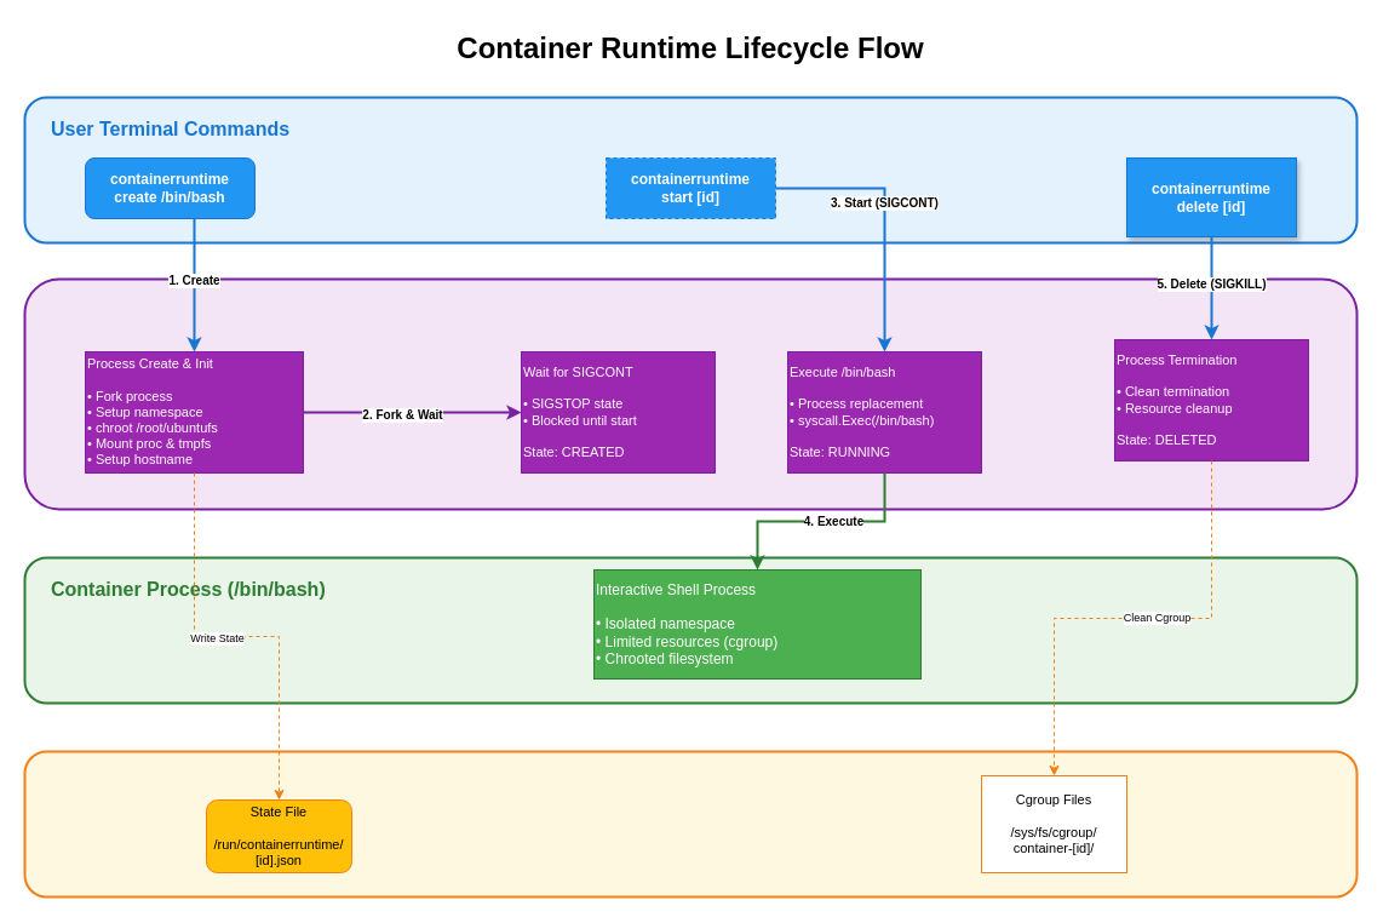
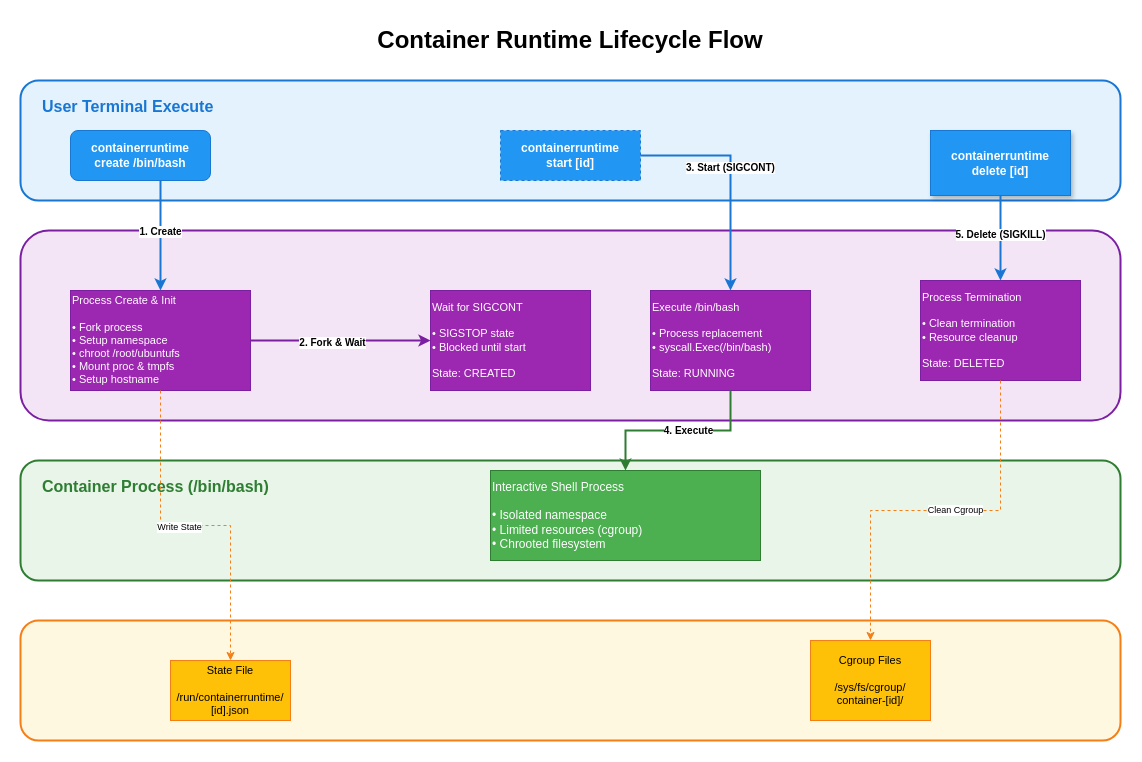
  <mxCell id="0" />
  <mxCell id="1" parent="0" />
  <mxCell id="2" value="Container Runtime Lifecycle Flow" style="text;html=1;strokeColor=none;fillColor=none;align=center;verticalAlign=middle;whiteSpace=wrap;rounded=0;fontSize=24;fontStyle=1;" vertex="1" parent="1"><mxGeometry x="370" y="20" width="400" height="40" as="geometry" /></mxCell>
  <mxCell id="3" value="" style="rounded=1;whiteSpace=wrap;html=1;fillColor=#E3F2FD;strokeColor=#1976D2;strokeWidth=2;" vertex="1" parent="1"><mxGeometry x="20" y="80" width="1100" height="120" as="geometry" /></mxCell>
- <mxCell id="4" value="User Terminal Commands" style="text;html=1;strokeColor=none;fillColor=none;align=left;verticalAlign=top;whiteSpace=wrap;rounded=0;fontSize=16;fontStyle=1;fontColor=#1976D2;" vertex="1" parent="1"><mxGeometry x="40" y="90" width="200" height="30" as="geometry" /></mxCell>
+ <mxCell id="4" value="User Terminal Execute" style="text;html=1;strokeColor=none;fillColor=none;align=left;verticalAlign=top;whiteSpace=wrap;rounded=0;fontSize=16;fontStyle=1;fontColor=#1976D2;" vertex="1" parent="1"><mxGeometry x="40" y="90" width="200" height="30" as="geometry" /></mxCell>
  <mxCell id="5" value="containerruntime&#10;create /bin/bash" style="whiteSpace=wrap;html=1;fillColor=#2196F3;fontColor=white;strokeColor=#1976D2;fontSize=12;fontStyle=1;rounded=1;" vertex="1" parent="1"><mxGeometry x="70" y="130" width="140" height="50" as="geometry" /></mxCell>
  <mxCell id="6" value="containerruntime&#10;start [id]" style="rounded=0;whiteSpace=wrap;html=1;fillColor=#2196F3;fontColor=white;strokeColor=#1976D2;fontSize=12;fontStyle=1;dashed=1;" vertex="1" parent="1"><mxGeometry x="500" y="130" width="140" height="50" as="geometry" /></mxCell>
  <mxCell id="7" value="containerruntime&#10;delete [id]" style="rounded=0;whiteSpace=wrap;html=1;fillColor=#2196F3;fontColor=white;strokeColor=#1976D2;fontSize=12;fontStyle=1;shadow=1;" vertex="1" parent="1"><mxGeometry x="930" y="130" width="140" height="65" as="geometry" /></mxCell>
  <mxCell id="8" value="" style="rounded=1;whiteSpace=wrap;html=1;fillColor=#F3E5F5;strokeColor=#7B1FA2;strokeWidth=2;" vertex="1" parent="1"><mxGeometry x="20" y="230" width="1100" height="190" as="geometry" /></mxCell>
  <mxCell id="9" value="Process Create &amp; Init&#10;&#10;• Fork process&#10;• Setup namespace&#10;• chroot /root/ubuntufs&#10;• Mount proc &amp; tmpfs&#10;• Setup hostname" style="rounded=0;whiteSpace=wrap;html=1;fillColor=#9C27B0;fontColor=white;strokeColor=#7B1FA2;fontSize=11;align=left;" vertex="1" parent="1"><mxGeometry x="70" y="290" width="180" height="100" as="geometry" /></mxCell>
  <mxCell id="10" value="Wait for SIGCONT&#10;&#10;• SIGSTOP state&#10;• Blocked until start&#10;&#10;State: CREATED" style="rounded=0;whiteSpace=wrap;html=1;fillColor=#9C27B0;fontColor=white;strokeColor=#7B1FA2;fontSize=11;align=left;" vertex="1" parent="1"><mxGeometry x="430" y="290" width="160" height="100" as="geometry" /></mxCell>
  <mxCell id="11" value="Execute /bin/bash&#10;&#10;• Process replacement&#10;• syscall.Exec(/bin/bash)&#10;&#10;State: RUNNING" style="rounded=0;whiteSpace=wrap;html=1;fillColor=#9C27B0;fontColor=white;strokeColor=#7B1FA2;fontSize=11;align=left;" vertex="1" parent="1"><mxGeometry x="650" y="290" width="160" height="100" as="geometry" /></mxCell>
  <mxCell id="12" value="Process Termination&#10;&#10;• Clean termination&#10;• Resource cleanup&#10;&#10;State: DELETED" style="rounded=0;whiteSpace=wrap;html=1;fillColor=#9C27B0;fontColor=white;strokeColor=#7B1FA2;fontSize=11;align=left;perimeterSpacing=0;" vertex="1" parent="1"><mxGeometry x="920" y="280" width="160" height="100" as="geometry" /></mxCell>
  <mxCell id="13" value="" style="rounded=1;whiteSpace=wrap;html=1;fillColor=#E8F5E8;strokeColor=#2E7D32;strokeWidth=2;" vertex="1" parent="1"><mxGeometry x="20" y="460" width="1100" height="120" as="geometry" /></mxCell>
  <mxCell id="14" value="Container Process (/bin/bash)" style="text;html=1;strokeColor=none;fillColor=none;align=left;verticalAlign=top;whiteSpace=wrap;rounded=0;fontSize=16;fontStyle=1;fontColor=#2E7D32;" vertex="1" parent="1"><mxGeometry x="40" y="470" width="250" height="30" as="geometry" /></mxCell>
  <mxCell id="15" value="Interactive Shell Process&#10;&#10;• Isolated namespace&#10;• Limited resources (cgroup)&#10;• Chrooted filesystem" style="rounded=0;whiteSpace=wrap;html=1;fillColor=#4CAF50;fontColor=white;strokeColor=#2E7D32;fontSize=12;align=left;" vertex="1" parent="1"><mxGeometry x="490" y="470" width="270" height="90" as="geometry" /></mxCell>
  <mxCell id="16" value="" style="rounded=1;whiteSpace=wrap;html=1;fillColor=#FFF8E1;strokeColor=#F57F17;strokeWidth=2;" vertex="1" parent="1"><mxGeometry x="20" y="620" width="1100" height="120" as="geometry" /></mxCell>
- <mxCell id="17" value="State File&#10;&#10;/run/containerruntime/&#10;[id].json" style="whiteSpace=wrap;html=1;fillColor=#FFC107;fontColor=#000000;strokeColor=#F57F17;fontSize=11;align=center;rounded=1;" vertex="1" parent="1"><mxGeometry x="170" y="660" width="120" height="60" as="geometry" /></mxCell>
- <mxCell id="18" value="Cgroup Files&#10;&#10;/sys/fs/cgroup/&#10;container-[id]/" style="rounded=0;whiteSpace=wrap;html=1;fillColor=#ffffff;fontColor=#000000;strokeColor=#F57F17;fontSize=11;align=center;" vertex="1" parent="1"><mxGeometry x="810" y="640" width="120" height="80" as="geometry" /></mxCell>
+ <mxCell id="17" value="State File&#10;&#10;/run/containerruntime/&#10;[id].json" style="rounded=0;whiteSpace=wrap;html=1;fillColor=#FFC107;fontColor=#000000;strokeColor=#F57F17;fontSize=11;align=center;" vertex="1" parent="1"><mxGeometry x="170" y="660" width="120" height="60" as="geometry" /></mxCell>
+ <mxCell id="18" value="Cgroup Files&#10;&#10;/sys/fs/cgroup/&#10;container-[id]/" style="rounded=0;whiteSpace=wrap;html=1;fillColor=#FFC107;fontColor=#000000;strokeColor=#F57F17;fontSize=11;align=center;" vertex="1" parent="1"><mxGeometry x="810" y="640" width="120" height="80" as="geometry" /></mxCell>
  <mxCell id="19" style="edgeStyle=orthogonalEdgeStyle;rounded=0;orthogonalLoop=1;jettySize=auto;html=1;strokeWidth=2;strokeColor=#1976D2;" edge="1" parent="1" source="5" target="9"><mxGeometry relative="1" as="geometry"><Array as="points"><mxPoint x="160" y="210" /><mxPoint x="160" y="210" /></Array></mxGeometry></mxCell>
  <mxCell id="20" value="1. Create" style="edgeLabel;html=1;align=center;verticalAlign=middle;resizable=0;points=[];fontSize=10;fontStyle=1;backgroundColor=white;" vertex="1" connectable="0" parent="19"><mxGeometry x="-0.1" y="-1" relative="1" as="geometry"><mxPoint as="offset" /></mxGeometry></mxCell>
  <mxCell id="21" style="edgeStyle=orthogonalEdgeStyle;rounded=0;orthogonalLoop=1;jettySize=auto;html=1;strokeWidth=2;strokeColor=#7B1FA2;" edge="1" parent="1" source="9" target="10"><mxGeometry relative="1" as="geometry" /></mxCell>
  <mxCell id="22" value="2. Fork &amp; Wait" style="edgeLabel;html=1;align=center;verticalAlign=middle;resizable=0;points=[];fontSize=10;fontStyle=1;backgroundColor=white;" vertex="1" connectable="0" parent="21"><mxGeometry x="-0.1" y="-1" relative="1" as="geometry"><mxPoint as="offset" /></mxGeometry></mxCell>
  <mxCell id="23" style="edgeStyle=orthogonalEdgeStyle;rounded=0;orthogonalLoop=1;jettySize=auto;html=1;strokeWidth=2;strokeColor=#1976D2;" edge="1" parent="1" source="6" target="11"><mxGeometry relative="1" as="geometry" /></mxCell>
  <mxCell id="24" value="3. Start (SIGCONT)" style="edgeLabel;html=1;align=center;verticalAlign=middle;resizable=0;points=[];fontSize=10;fontStyle=1;backgroundColor=white;" vertex="1" connectable="0" parent="23"><mxGeometry x="-0.1" y="-1" relative="1" as="geometry"><mxPoint as="offset" /></mxGeometry></mxCell>
  <mxCell id="25" style="edgeStyle=orthogonalEdgeStyle;rounded=0;orthogonalLoop=1;jettySize=auto;html=1;strokeWidth=2;strokeColor=#2E7D32;" edge="1" parent="1" source="11" target="15"><mxGeometry relative="1" as="geometry" /></mxCell>
  <mxCell id="26" value="4. Execute" style="edgeLabel;html=1;align=center;verticalAlign=middle;resizable=0;points=[];fontSize=10;fontStyle=1;backgroundColor=white;" vertex="1" connectable="0" parent="25"><mxGeometry x="-0.1" y="-1" relative="1" as="geometry"><mxPoint as="offset" /></mxGeometry></mxCell>
  <mxCell id="27" style="edgeStyle=orthogonalEdgeStyle;rounded=0;orthogonalLoop=1;jettySize=auto;html=1;strokeWidth=2;strokeColor=#1976D2;" edge="1" parent="1" source="7" target="12"><mxGeometry relative="1" as="geometry" /></mxCell>
  <mxCell id="28" value="5. Delete (SIGKILL)" style="edgeLabel;html=1;align=center;verticalAlign=middle;resizable=0;points=[];fontSize=10;fontStyle=1;backgroundColor=white;" vertex="1" connectable="0" parent="27"><mxGeometry x="-0.1" y="-1" relative="1" as="geometry"><mxPoint as="offset" /></mxGeometry></mxCell>
  <mxCell id="29" style="edgeStyle=orthogonalEdgeStyle;rounded=0;orthogonalLoop=1;jettySize=auto;html=1;strokeWidth=1;strokeColor=#F57F17;dashed=1;" edge="1" parent="1" source="9" target="17"><mxGeometry relative="1" as="geometry" /></mxCell>
  <mxCell id="30" value="Write State" style="edgeLabel;html=1;align=center;verticalAlign=middle;resizable=0;points=[];fontSize=9;backgroundColor=white;" vertex="1" connectable="0" parent="29"><mxGeometry x="-0.1" y="-1" relative="1" as="geometry"><mxPoint as="offset" /></mxGeometry></mxCell>
  <mxCell id="31" style="edgeStyle=orthogonalEdgeStyle;rounded=0;orthogonalLoop=1;jettySize=auto;html=1;strokeWidth=1;strokeColor=#F57F17;dashed=1;" edge="1" parent="1" source="12" target="18"><mxGeometry relative="1" as="geometry" /></mxCell>
  <mxCell id="32" value="Clean Cgroup" style="edgeLabel;html=1;align=center;verticalAlign=middle;resizable=0;points=[];fontSize=9;backgroundColor=white;" vertex="1" connectable="0" parent="31"><mxGeometry x="-0.1" y="-1" relative="1" as="geometry"><mxPoint as="offset" /></mxGeometry></mxCell>
